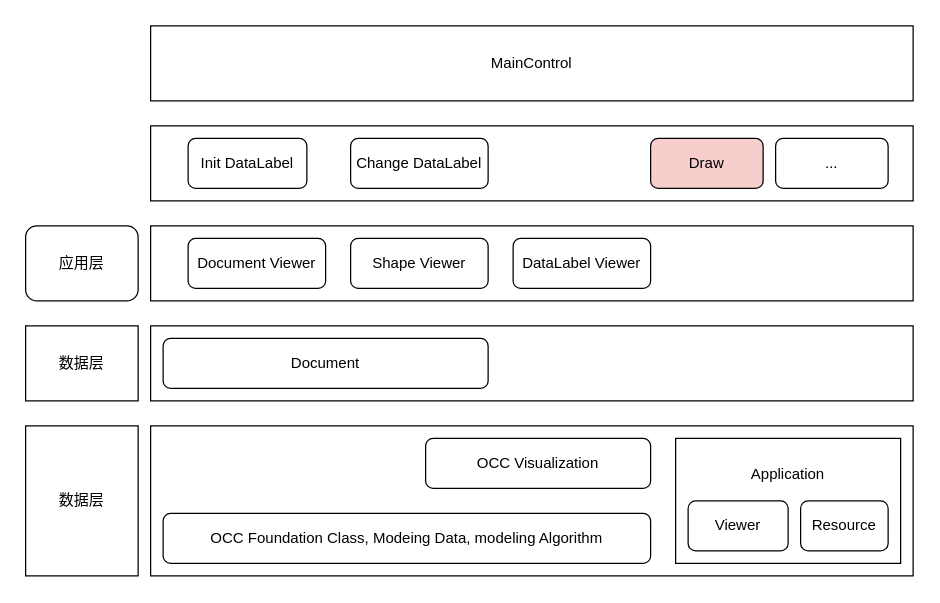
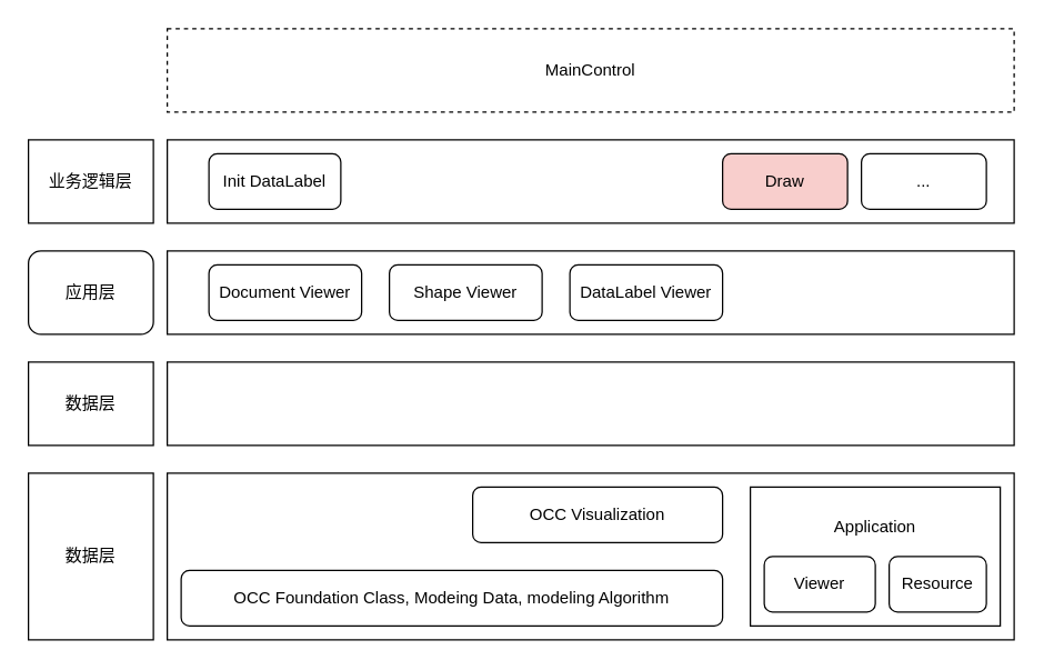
  <mxCell id="0" />
  <mxCell id="1" parent="0" />
  <mxCell id="2" value="" style="rounded=0;whiteSpace=wrap;html=1;" parent="1" vertex="1"><mxGeometry x="120" y="340" width="610" height="120" as="geometry" /></mxCell>
  <mxCell id="3" value="数据层" style="rounded=0;whiteSpace=wrap;html=1;" parent="1" vertex="1"><mxGeometry x="20" y="340" width="90" height="120" as="geometry" /></mxCell>
  <mxCell id="4" value="数据层" style="rounded=0;whiteSpace=wrap;html=1;" parent="1" vertex="1"><mxGeometry x="20" y="260" width="90" height="60" as="geometry" /></mxCell>
  <mxCell id="5" value="" style="rounded=0;whiteSpace=wrap;html=1;" parent="1" vertex="1"><mxGeometry x="120" y="260" width="610" height="60" as="geometry" /></mxCell>
- <mxCell id="6" value="Document" style="rounded=1;whiteSpace=wrap;html=1;" parent="1" vertex="1"><mxGeometry x="130" y="270" width="260" height="40" as="geometry" /></mxCell>
+ <mxCell id="7" value="业务逻辑层" style="rounded=0;whiteSpace=wrap;html=1;" parent="1" vertex="1"><mxGeometry x="20" y="100" width="90" height="60" as="geometry" /></mxCell>
  <mxCell id="8" value="" style="rounded=0;whiteSpace=wrap;html=1;" parent="1" vertex="1"><mxGeometry x="120" y="100" width="610" height="60" as="geometry" /></mxCell>
  <mxCell id="9" value="Init DataLabel" style="rounded=1;whiteSpace=wrap;html=1;" parent="1" vertex="1"><mxGeometry x="150" y="110" width="95" height="40" as="geometry" /></mxCell>
- <mxCell id="10" value="Change DataLabel" style="rounded=1;whiteSpace=wrap;html=1;" parent="1" vertex="1"><mxGeometry x="280" y="110" width="110" height="40" as="geometry" /></mxCell>
  <mxCell id="11" value="应用层" style="whiteSpace=wrap;html=1;rounded=1;" parent="1" vertex="1"><mxGeometry x="20" y="180" width="90" height="60" as="geometry" /></mxCell>
  <mxCell id="12" value="" style="rounded=0;whiteSpace=wrap;html=1;" parent="1" vertex="1"><mxGeometry x="120" y="180" width="610" height="60" as="geometry" /></mxCell>
  <mxCell id="13" value="Document Viewer" style="rounded=1;whiteSpace=wrap;html=1;" parent="1" vertex="1"><mxGeometry x="150" y="190" width="110" height="40" as="geometry" /></mxCell>
  <mxCell id="14" value="Shape Viewer" style="rounded=1;whiteSpace=wrap;html=1;" parent="1" vertex="1"><mxGeometry x="280" y="190" width="110" height="40" as="geometry" /></mxCell>
  <mxCell id="15" value="DataLabel Viewer" style="rounded=1;whiteSpace=wrap;html=1;" parent="1" vertex="1"><mxGeometry x="410" y="190" width="110" height="40" as="geometry" /></mxCell>
  <mxCell id="16" value="OCC Foundation Class, Modeing Data, modeling Algorithm" style="rounded=1;whiteSpace=wrap;html=1;" vertex="1" parent="1"><mxGeometry x="130" y="410" width="390" height="40" as="geometry" /></mxCell>
  <mxCell id="17" value="OCC Visualization" style="rounded=1;whiteSpace=wrap;html=1;" vertex="1" parent="1"><mxGeometry x="340" y="350" width="180" height="40" as="geometry" /></mxCell>
  <mxCell id="18" value="Application&lt;br&gt;&lt;br&gt;&lt;br&gt;&lt;br&gt;" style="rounded=0;whiteSpace=wrap;html=1;" vertex="1" parent="1"><mxGeometry x="540" y="350" width="180" height="100" as="geometry" /></mxCell>
  <mxCell id="19" value="Viewer" style="rounded=1;whiteSpace=wrap;html=1;" vertex="1" parent="1"><mxGeometry x="550" y="400" width="80" height="40" as="geometry" /></mxCell>
  <mxCell id="20" value="Resource" style="rounded=1;whiteSpace=wrap;html=1;" vertex="1" parent="1"><mxGeometry x="640" y="400" width="70" height="40" as="geometry" /></mxCell>
  <mxCell id="21" value="Draw" style="rounded=1;whiteSpace=wrap;html=1;fillColor=#f8cecc;" vertex="1" parent="1"><mxGeometry x="520" y="110" width="90" height="40" as="geometry" /></mxCell>
  <mxCell id="22" value="..." style="rounded=1;whiteSpace=wrap;html=1;" vertex="1" parent="1"><mxGeometry x="620" y="110" width="90" height="40" as="geometry" /></mxCell>
- <mxCell id="23" value="MainControl" style="rounded=0;whiteSpace=wrap;html=1;" vertex="1" parent="1"><mxGeometry x="120" y="20" width="610" height="60" as="geometry" /></mxCell>
+ <mxCell id="23" value="MainControl" style="rounded=0;whiteSpace=wrap;html=1;dashed=1;" vertex="1" parent="1"><mxGeometry x="120" y="20" width="610" height="60" as="geometry" /></mxCell>
